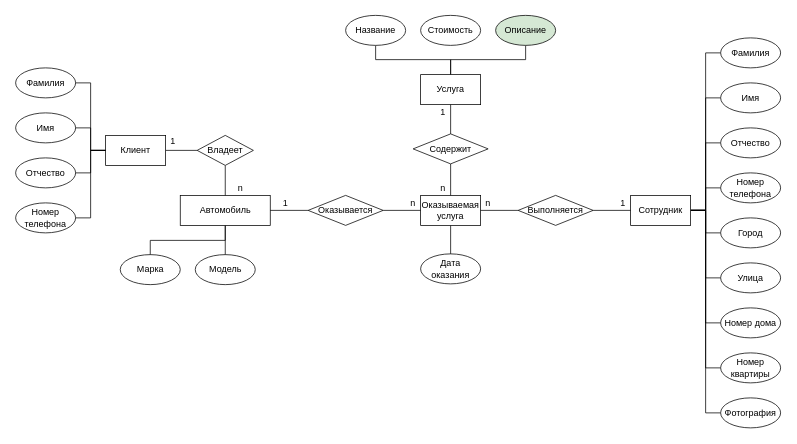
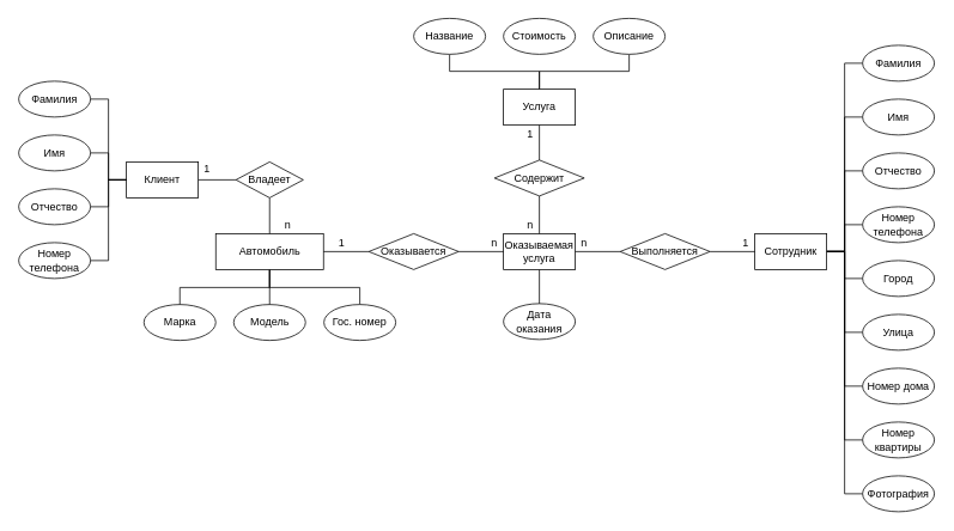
  <mxCell id="0" />
  <mxCell id="1" parent="0" />
  <mxCell id="2" value="Марка" style="ellipse;whiteSpace=wrap;html=1;" parent="1" vertex="1"><mxGeometry x="159.5" y="339" width="80" height="40" as="geometry" /></mxCell>
  <mxCell id="3" value="Модель" style="ellipse;whiteSpace=wrap;html=1;" parent="1" vertex="1"><mxGeometry x="259.5" y="339" width="80" height="40" as="geometry" /></mxCell>
  <mxCell id="4" style="edgeStyle=orthogonalEdgeStyle;rounded=0;orthogonalLoop=1;jettySize=auto;html=1;exitX=0.5;exitY=1;exitDx=0;exitDy=0;entryX=0.5;entryY=0;entryDx=0;entryDy=0;endArrow=none;endFill=0;" parent="1" source="7" target="3" edge="1"><mxGeometry relative="1" as="geometry" /></mxCell>
+ <mxCell id="5" style="edgeStyle=orthogonalEdgeStyle;rounded=0;orthogonalLoop=1;jettySize=auto;html=1;exitX=0.5;exitY=1;exitDx=0;exitDy=0;entryX=0.5;entryY=0;entryDx=0;entryDy=0;endArrow=none;endFill=0;" parent="1" source="7" target="12" edge="1"><mxGeometry relative="1" as="geometry"><Array as="points"><mxPoint x="300" y="320" /><mxPoint x="400" y="320" /></Array></mxGeometry></mxCell>
  <mxCell id="6" style="edgeStyle=orthogonalEdgeStyle;rounded=0;orthogonalLoop=1;jettySize=auto;html=1;exitX=0.5;exitY=1;exitDx=0;exitDy=0;entryX=0.5;entryY=0;entryDx=0;entryDy=0;endArrow=none;endFill=0;" parent="1" source="7" target="2" edge="1"><mxGeometry relative="1" as="geometry"><Array as="points"><mxPoint x="300" y="320" /><mxPoint x="200" y="320" /></Array></mxGeometry></mxCell>
  <mxCell id="7" value="Автомобиль" style="rounded=0;whiteSpace=wrap;html=1;" parent="1" vertex="1"><mxGeometry x="239.5" y="260" width="120" height="40" as="geometry" /></mxCell>
  <mxCell id="8" style="edgeStyle=orthogonalEdgeStyle;rounded=0;orthogonalLoop=1;jettySize=auto;html=1;exitX=0;exitY=0.5;exitDx=0;exitDy=0;entryX=1;entryY=0.5;entryDx=0;entryDy=0;endArrow=none;endFill=0;startArrow=none;startFill=0;" parent="1" source="10" target="11" edge="1"><mxGeometry relative="1" as="geometry" /></mxCell>
  <mxCell id="9" style="edgeStyle=orthogonalEdgeStyle;rounded=0;orthogonalLoop=1;jettySize=auto;html=1;exitX=0.5;exitY=1;exitDx=0;exitDy=0;entryX=0.5;entryY=0;entryDx=0;entryDy=0;endArrow=none;endFill=0;startArrow=none;startFill=0;" parent="1" source="10" target="7" edge="1"><mxGeometry relative="1" as="geometry" /></mxCell>
  <mxCell id="10" value="Владеет" style="rhombus;whiteSpace=wrap;html=1;" parent="1" vertex="1"><mxGeometry x="262" y="180" width="75" height="40" as="geometry" /></mxCell>
  <mxCell id="11" value="Клиент" style="rounded=0;whiteSpace=wrap;html=1;" parent="1" vertex="1"><mxGeometry y="180" width="80" height="40" as="geometry" x="140" /></mxCell>
+ <mxCell id="12" value="Гос. номер" style="ellipse;whiteSpace=wrap;html=1;" parent="1" vertex="1"><mxGeometry x="360" y="339" width="80" height="40" as="geometry" /></mxCell>
  <mxCell id="13" style="edgeStyle=orthogonalEdgeStyle;rounded=0;orthogonalLoop=1;jettySize=auto;html=1;exitX=1;exitY=0.5;exitDx=0;exitDy=0;entryX=0;entryY=0.5;entryDx=0;entryDy=0;endArrow=none;endFill=0;" parent="1" source="14" target="11" edge="1"><mxGeometry relative="1" as="geometry" /></mxCell>
  <mxCell id="14" value="Фамилия" style="ellipse;whiteSpace=wrap;html=1;" parent="1" vertex="1"><mxGeometry x="20" y="90" width="80" height="40" as="geometry" /></mxCell>
  <mxCell id="15" style="edgeStyle=orthogonalEdgeStyle;rounded=0;orthogonalLoop=1;jettySize=auto;html=1;exitX=1;exitY=0.5;exitDx=0;exitDy=0;entryX=0;entryY=0.5;entryDx=0;entryDy=0;endArrow=none;endFill=0;" parent="1" source="16" target="11" edge="1"><mxGeometry relative="1" as="geometry" /></mxCell>
  <mxCell id="16" value="Имя" style="ellipse;whiteSpace=wrap;html=1;" parent="1" vertex="1"><mxGeometry x="20" y="150" width="80" height="40" as="geometry" /></mxCell>
  <mxCell id="17" style="edgeStyle=orthogonalEdgeStyle;rounded=0;orthogonalLoop=1;jettySize=auto;html=1;exitX=1;exitY=0.5;exitDx=0;exitDy=0;entryX=0;entryY=0.5;entryDx=0;entryDy=0;endArrow=none;endFill=0;" parent="1" source="18" target="11" edge="1"><mxGeometry relative="1" as="geometry" /></mxCell>
  <mxCell id="18" value="Отчество" style="ellipse;whiteSpace=wrap;html=1;" parent="1" vertex="1"><mxGeometry x="20" y="210" width="80" height="40" as="geometry" /></mxCell>
  <mxCell id="19" style="edgeStyle=orthogonalEdgeStyle;rounded=0;orthogonalLoop=1;jettySize=auto;html=1;exitX=1;exitY=0.5;exitDx=0;exitDy=0;entryX=0;entryY=0.5;entryDx=0;entryDy=0;endArrow=none;endFill=0;" parent="1" source="20" target="11" edge="1"><mxGeometry relative="1" as="geometry" /></mxCell>
  <mxCell id="20" value="Номер телефона" style="ellipse;whiteSpace=wrap;html=1;" parent="1" vertex="1"><mxGeometry x="20" y="270" width="80" height="40" as="geometry" /></mxCell>
  <mxCell id="21" value="Дата оказания" style="ellipse;whiteSpace=wrap;html=1;" parent="1" vertex="1"><mxGeometry x="560" y="338" width="80" height="40" as="geometry" /></mxCell>
  <mxCell id="22" style="edgeStyle=orthogonalEdgeStyle;rounded=0;orthogonalLoop=1;jettySize=auto;html=1;exitX=0.5;exitY=1;exitDx=0;exitDy=0;entryX=0.5;entryY=0;entryDx=0;entryDy=0;endArrow=none;endFill=0;" parent="1" source="23" target="21" edge="1"><mxGeometry relative="1" as="geometry" /></mxCell>
  <mxCell id="23" value="Оказываемая услуга" style="rounded=0;whiteSpace=wrap;html=1;" parent="1" vertex="1"><mxGeometry x="560" y="260" width="80" height="40" as="geometry" /></mxCell>
  <mxCell id="24" style="edgeStyle=orthogonalEdgeStyle;rounded=0;orthogonalLoop=1;jettySize=auto;html=1;exitX=0;exitY=0.5;exitDx=0;exitDy=0;entryX=1;entryY=0.5;entryDx=0;entryDy=0;endArrow=none;endFill=0;startArrow=none;startFill=0;" parent="1" source="26" target="7" edge="1"><mxGeometry relative="1" as="geometry" /></mxCell>
  <mxCell id="25" style="edgeStyle=orthogonalEdgeStyle;rounded=0;orthogonalLoop=1;jettySize=auto;html=1;exitX=1;exitY=0.5;exitDx=0;exitDy=0;entryX=0;entryY=0.5;entryDx=0;entryDy=0;endArrow=none;endFill=0;startArrow=none;startFill=0;" parent="1" source="26" target="23" edge="1"><mxGeometry relative="1" as="geometry" /></mxCell>
  <mxCell id="26" value="Оказывается" style="rhombus;whiteSpace=wrap;html=1;" parent="1" vertex="1"><mxGeometry x="410" y="260" width="100" height="40" as="geometry" /></mxCell>
  <mxCell id="27" style="edgeStyle=orthogonalEdgeStyle;rounded=0;orthogonalLoop=1;jettySize=auto;html=1;exitX=0.5;exitY=0;exitDx=0;exitDy=0;entryX=0.5;entryY=1;entryDx=0;entryDy=0;endArrow=none;endFill=0;" parent="1" source="29" target="30" edge="1"><mxGeometry relative="1" as="geometry"><Array as="points"><mxPoint x="600" y="79" /><mxPoint x="500" y="79" /></Array></mxGeometry></mxCell>
  <mxCell id="28" style="edgeStyle=orthogonalEdgeStyle;rounded=0;orthogonalLoop=1;jettySize=auto;html=1;exitX=0.5;exitY=0;exitDx=0;exitDy=0;entryX=0.5;entryY=1;entryDx=0;entryDy=0;endArrow=none;endFill=0;" parent="1" source="29" target="32" edge="1"><mxGeometry relative="1" as="geometry"><Array as="points"><mxPoint x="600" y="79" /><mxPoint x="700" y="79" /></Array></mxGeometry></mxCell>
  <mxCell id="29" value="Услуга" style="rounded=0;whiteSpace=wrap;html=1;" parent="1" vertex="1"><mxGeometry x="560" y="99" width="80" height="40" as="geometry" /></mxCell>
  <mxCell id="30" value="Название" style="ellipse;whiteSpace=wrap;html=1;" parent="1" vertex="1"><mxGeometry x="460" y="20" width="80" height="40" as="geometry" /></mxCell>
  <mxCell id="31" value="Стоимость" style="ellipse;whiteSpace=wrap;html=1;" parent="1" vertex="1"><mxGeometry x="560" y="20" width="80" height="40" as="geometry" /></mxCell>
- <mxCell id="32" value="Описание" style="ellipse;whiteSpace=wrap;html=1;fillColor=#d5e8d4;" parent="1" vertex="1"><mxGeometry x="660" y="20" width="80" height="40" as="geometry" /></mxCell>
+ <mxCell id="32" value="Описание" style="ellipse;whiteSpace=wrap;html=1;" parent="1" vertex="1"><mxGeometry x="660" y="20" width="80" height="40" as="geometry" /></mxCell>
  <mxCell id="33" style="edgeStyle=orthogonalEdgeStyle;rounded=0;orthogonalLoop=1;jettySize=auto;html=1;exitX=0.5;exitY=0;exitDx=0;exitDy=0;entryX=0.5;entryY=1;entryDx=0;entryDy=0;endArrow=none;endFill=0;startArrow=none;startFill=0;" parent="1" source="35" target="29" edge="1"><mxGeometry relative="1" as="geometry" /></mxCell>
  <mxCell id="34" style="edgeStyle=orthogonalEdgeStyle;rounded=0;orthogonalLoop=1;jettySize=auto;html=1;exitX=0.5;exitY=1;exitDx=0;exitDy=0;entryX=0.5;entryY=0;entryDx=0;entryDy=0;endArrow=none;endFill=0;startArrow=none;startFill=0;" parent="1" source="35" target="23" edge="1"><mxGeometry relative="1" as="geometry" /></mxCell>
  <mxCell id="35" value="Содержит" style="rhombus;whiteSpace=wrap;html=1;" parent="1" vertex="1"><mxGeometry x="550" y="178" width="100" height="40" as="geometry" /></mxCell>
  <mxCell id="36" style="edgeStyle=orthogonalEdgeStyle;rounded=0;orthogonalLoop=1;jettySize=auto;html=1;exitX=1;exitY=0.5;exitDx=0;exitDy=0;entryX=0;entryY=0.5;entryDx=0;entryDy=0;endArrow=none;endFill=0;" parent="1" source="45" target="46" edge="1"><mxGeometry relative="1" as="geometry" /></mxCell>
  <mxCell id="37" style="edgeStyle=orthogonalEdgeStyle;rounded=0;orthogonalLoop=1;jettySize=auto;html=1;exitX=1;exitY=0.5;exitDx=0;exitDy=0;entryX=0;entryY=0.5;entryDx=0;entryDy=0;endArrow=none;endFill=0;" parent="1" source="45" target="53" edge="1"><mxGeometry relative="1" as="geometry" /></mxCell>
  <mxCell id="38" style="edgeStyle=orthogonalEdgeStyle;rounded=0;orthogonalLoop=1;jettySize=auto;html=1;exitX=1;exitY=0.5;exitDx=0;exitDy=0;entryX=0;entryY=0.5;entryDx=0;entryDy=0;endArrow=none;endFill=0;" parent="1" source="45" target="47" edge="1"><mxGeometry relative="1" as="geometry" /></mxCell>
  <mxCell id="39" style="edgeStyle=orthogonalEdgeStyle;rounded=0;orthogonalLoop=1;jettySize=auto;html=1;exitX=1;exitY=0.5;exitDx=0;exitDy=0;entryX=0;entryY=0.5;entryDx=0;entryDy=0;endArrow=none;endFill=0;" parent="1" source="45" target="52" edge="1"><mxGeometry relative="1" as="geometry" /></mxCell>
  <mxCell id="40" style="edgeStyle=orthogonalEdgeStyle;rounded=0;orthogonalLoop=1;jettySize=auto;html=1;exitX=1;exitY=0.5;exitDx=0;exitDy=0;entryX=0;entryY=0.5;entryDx=0;entryDy=0;endArrow=none;endFill=0;" parent="1" source="45" target="48" edge="1"><mxGeometry relative="1" as="geometry" /></mxCell>
  <mxCell id="41" style="edgeStyle=orthogonalEdgeStyle;rounded=0;orthogonalLoop=1;jettySize=auto;html=1;exitX=1;exitY=0.5;exitDx=0;exitDy=0;entryX=0;entryY=0.5;entryDx=0;entryDy=0;endArrow=none;endFill=0;" parent="1" source="45" target="51" edge="1"><mxGeometry relative="1" as="geometry" /></mxCell>
  <mxCell id="42" style="edgeStyle=orthogonalEdgeStyle;rounded=0;orthogonalLoop=1;jettySize=auto;html=1;exitX=1;exitY=0.5;exitDx=0;exitDy=0;entryX=0;entryY=0.5;entryDx=0;entryDy=0;endArrow=none;endFill=0;" parent="1" source="45" target="50" edge="1"><mxGeometry relative="1" as="geometry" /></mxCell>
  <mxCell id="43" style="edgeStyle=orthogonalEdgeStyle;rounded=0;orthogonalLoop=1;jettySize=auto;html=1;exitX=1;exitY=0.5;exitDx=0;exitDy=0;entryX=0;entryY=0.5;entryDx=0;entryDy=0;endArrow=none;endFill=0;" parent="1" source="45" target="49" edge="1"><mxGeometry relative="1" as="geometry" /></mxCell>
  <mxCell id="44" style="edgeStyle=orthogonalEdgeStyle;rounded=0;orthogonalLoop=1;jettySize=auto;html=1;exitX=1;exitY=0.5;exitDx=0;exitDy=0;entryX=0;entryY=0.5;entryDx=0;entryDy=0;endArrow=none;endFill=0;" parent="1" source="45" target="65" edge="1"><mxGeometry relative="1" as="geometry" /></mxCell>
  <mxCell id="45" value="Сотрудник" style="rounded=0;whiteSpace=wrap;html=1;" parent="1" vertex="1"><mxGeometry x="840" y="260" width="80" height="40" as="geometry" /></mxCell>
  <mxCell id="46" value="Фамилия" style="ellipse;whiteSpace=wrap;html=1;" parent="1" vertex="1"><mxGeometry x="960" y="50" width="80" height="40" as="geometry" /></mxCell>
  <mxCell id="47" value="Имя" style="ellipse;whiteSpace=wrap;html=1;" parent="1" vertex="1"><mxGeometry x="960" y="110" width="80" height="40" as="geometry" /></mxCell>
  <mxCell id="48" value="Отчество" style="ellipse;whiteSpace=wrap;html=1;" parent="1" vertex="1"><mxGeometry x="960" y="170" width="80" height="40" as="geometry" /></mxCell>
  <mxCell id="49" value="Номер телефона" style="ellipse;whiteSpace=wrap;html=1;" parent="1" vertex="1"><mxGeometry x="960" y="230" width="80" height="40" as="geometry" /></mxCell>
  <mxCell id="50" value="Город" style="ellipse;whiteSpace=wrap;html=1;" parent="1" vertex="1"><mxGeometry x="960" y="290" width="80" height="40" as="geometry" /></mxCell>
  <mxCell id="51" value="Улица" style="ellipse;whiteSpace=wrap;html=1;" parent="1" vertex="1"><mxGeometry x="960" y="350" width="80" height="40" as="geometry" /></mxCell>
  <mxCell id="52" value="Номер дома" style="ellipse;whiteSpace=wrap;html=1;" parent="1" vertex="1"><mxGeometry x="960" y="410" width="80" height="40" as="geometry" /></mxCell>
  <mxCell id="53" value="Номер квартиры" style="ellipse;whiteSpace=wrap;html=1;" parent="1" vertex="1"><mxGeometry x="960" y="470" width="80" height="40" as="geometry" /></mxCell>
  <mxCell id="54" style="edgeStyle=orthogonalEdgeStyle;rounded=0;orthogonalLoop=1;jettySize=auto;html=1;exitX=0;exitY=0.5;exitDx=0;exitDy=0;entryX=1;entryY=0.5;entryDx=0;entryDy=0;endArrow=none;endFill=0;startArrow=none;startFill=0;" parent="1" source="56" target="23" edge="1"><mxGeometry relative="1" as="geometry" /></mxCell>
  <mxCell id="55" style="edgeStyle=orthogonalEdgeStyle;rounded=0;orthogonalLoop=1;jettySize=auto;html=1;exitX=1;exitY=0.5;exitDx=0;exitDy=0;entryX=0;entryY=0.5;entryDx=0;entryDy=0;endArrow=none;endFill=0;startArrow=none;startFill=0;" parent="1" source="56" target="45" edge="1"><mxGeometry relative="1" as="geometry" /></mxCell>
  <mxCell id="56" value="Выполняется" style="rhombus;whiteSpace=wrap;html=1;" parent="1" vertex="1"><mxGeometry x="690" y="260" width="100" height="40" as="geometry" /></mxCell>
  <mxCell id="57" value="n" style="text;html=1;strokeColor=none;fillColor=none;align=center;verticalAlign=middle;whiteSpace=wrap;rounded=0;" parent="1" vertex="1"><mxGeometry x="310" y="240" width="20" height="20" as="geometry" /></mxCell>
  <mxCell id="58" value="1" style="text;html=1;strokeColor=none;fillColor=none;align=center;verticalAlign=middle;whiteSpace=wrap;rounded=0;" parent="1" vertex="1"><mxGeometry x="220" y="178" width="20" height="20" as="geometry" /></mxCell>
  <mxCell id="59" value="1" style="text;html=1;strokeColor=none;fillColor=none;align=center;verticalAlign=middle;whiteSpace=wrap;rounded=0;" parent="1" vertex="1"><mxGeometry x="370" y="260" width="20" height="20" as="geometry" /></mxCell>
  <mxCell id="60" value="n" style="text;html=1;strokeColor=none;fillColor=none;align=center;verticalAlign=middle;whiteSpace=wrap;rounded=0;" parent="1" vertex="1"><mxGeometry x="540" y="260" width="20" height="20" as="geometry" /></mxCell>
  <mxCell id="61" value="1" style="text;html=1;strokeColor=none;fillColor=none;align=center;verticalAlign=middle;whiteSpace=wrap;rounded=0;" parent="1" vertex="1"><mxGeometry x="580" y="139" width="20" height="20" as="geometry" /></mxCell>
  <mxCell id="62" value="n" style="text;html=1;strokeColor=none;fillColor=none;align=center;verticalAlign=middle;whiteSpace=wrap;rounded=0;" parent="1" vertex="1"><mxGeometry x="580" y="240" width="20" height="20" as="geometry" /></mxCell>
  <mxCell id="63" value="n" style="text;html=1;strokeColor=none;fillColor=none;align=center;verticalAlign=middle;whiteSpace=wrap;rounded=0;" parent="1" vertex="1"><mxGeometry x="640" y="260" width="20" height="20" as="geometry" /></mxCell>
  <mxCell id="64" value="1" style="text;html=1;strokeColor=none;fillColor=none;align=center;verticalAlign=middle;whiteSpace=wrap;rounded=0;" parent="1" vertex="1"><mxGeometry x="820" y="260" width="20" height="20" as="geometry" /></mxCell>
  <mxCell id="65" value="Фотография" style="ellipse;whiteSpace=wrap;html=1;" parent="1" vertex="1"><mxGeometry x="960" y="530" width="80" height="40" as="geometry" /></mxCell>
